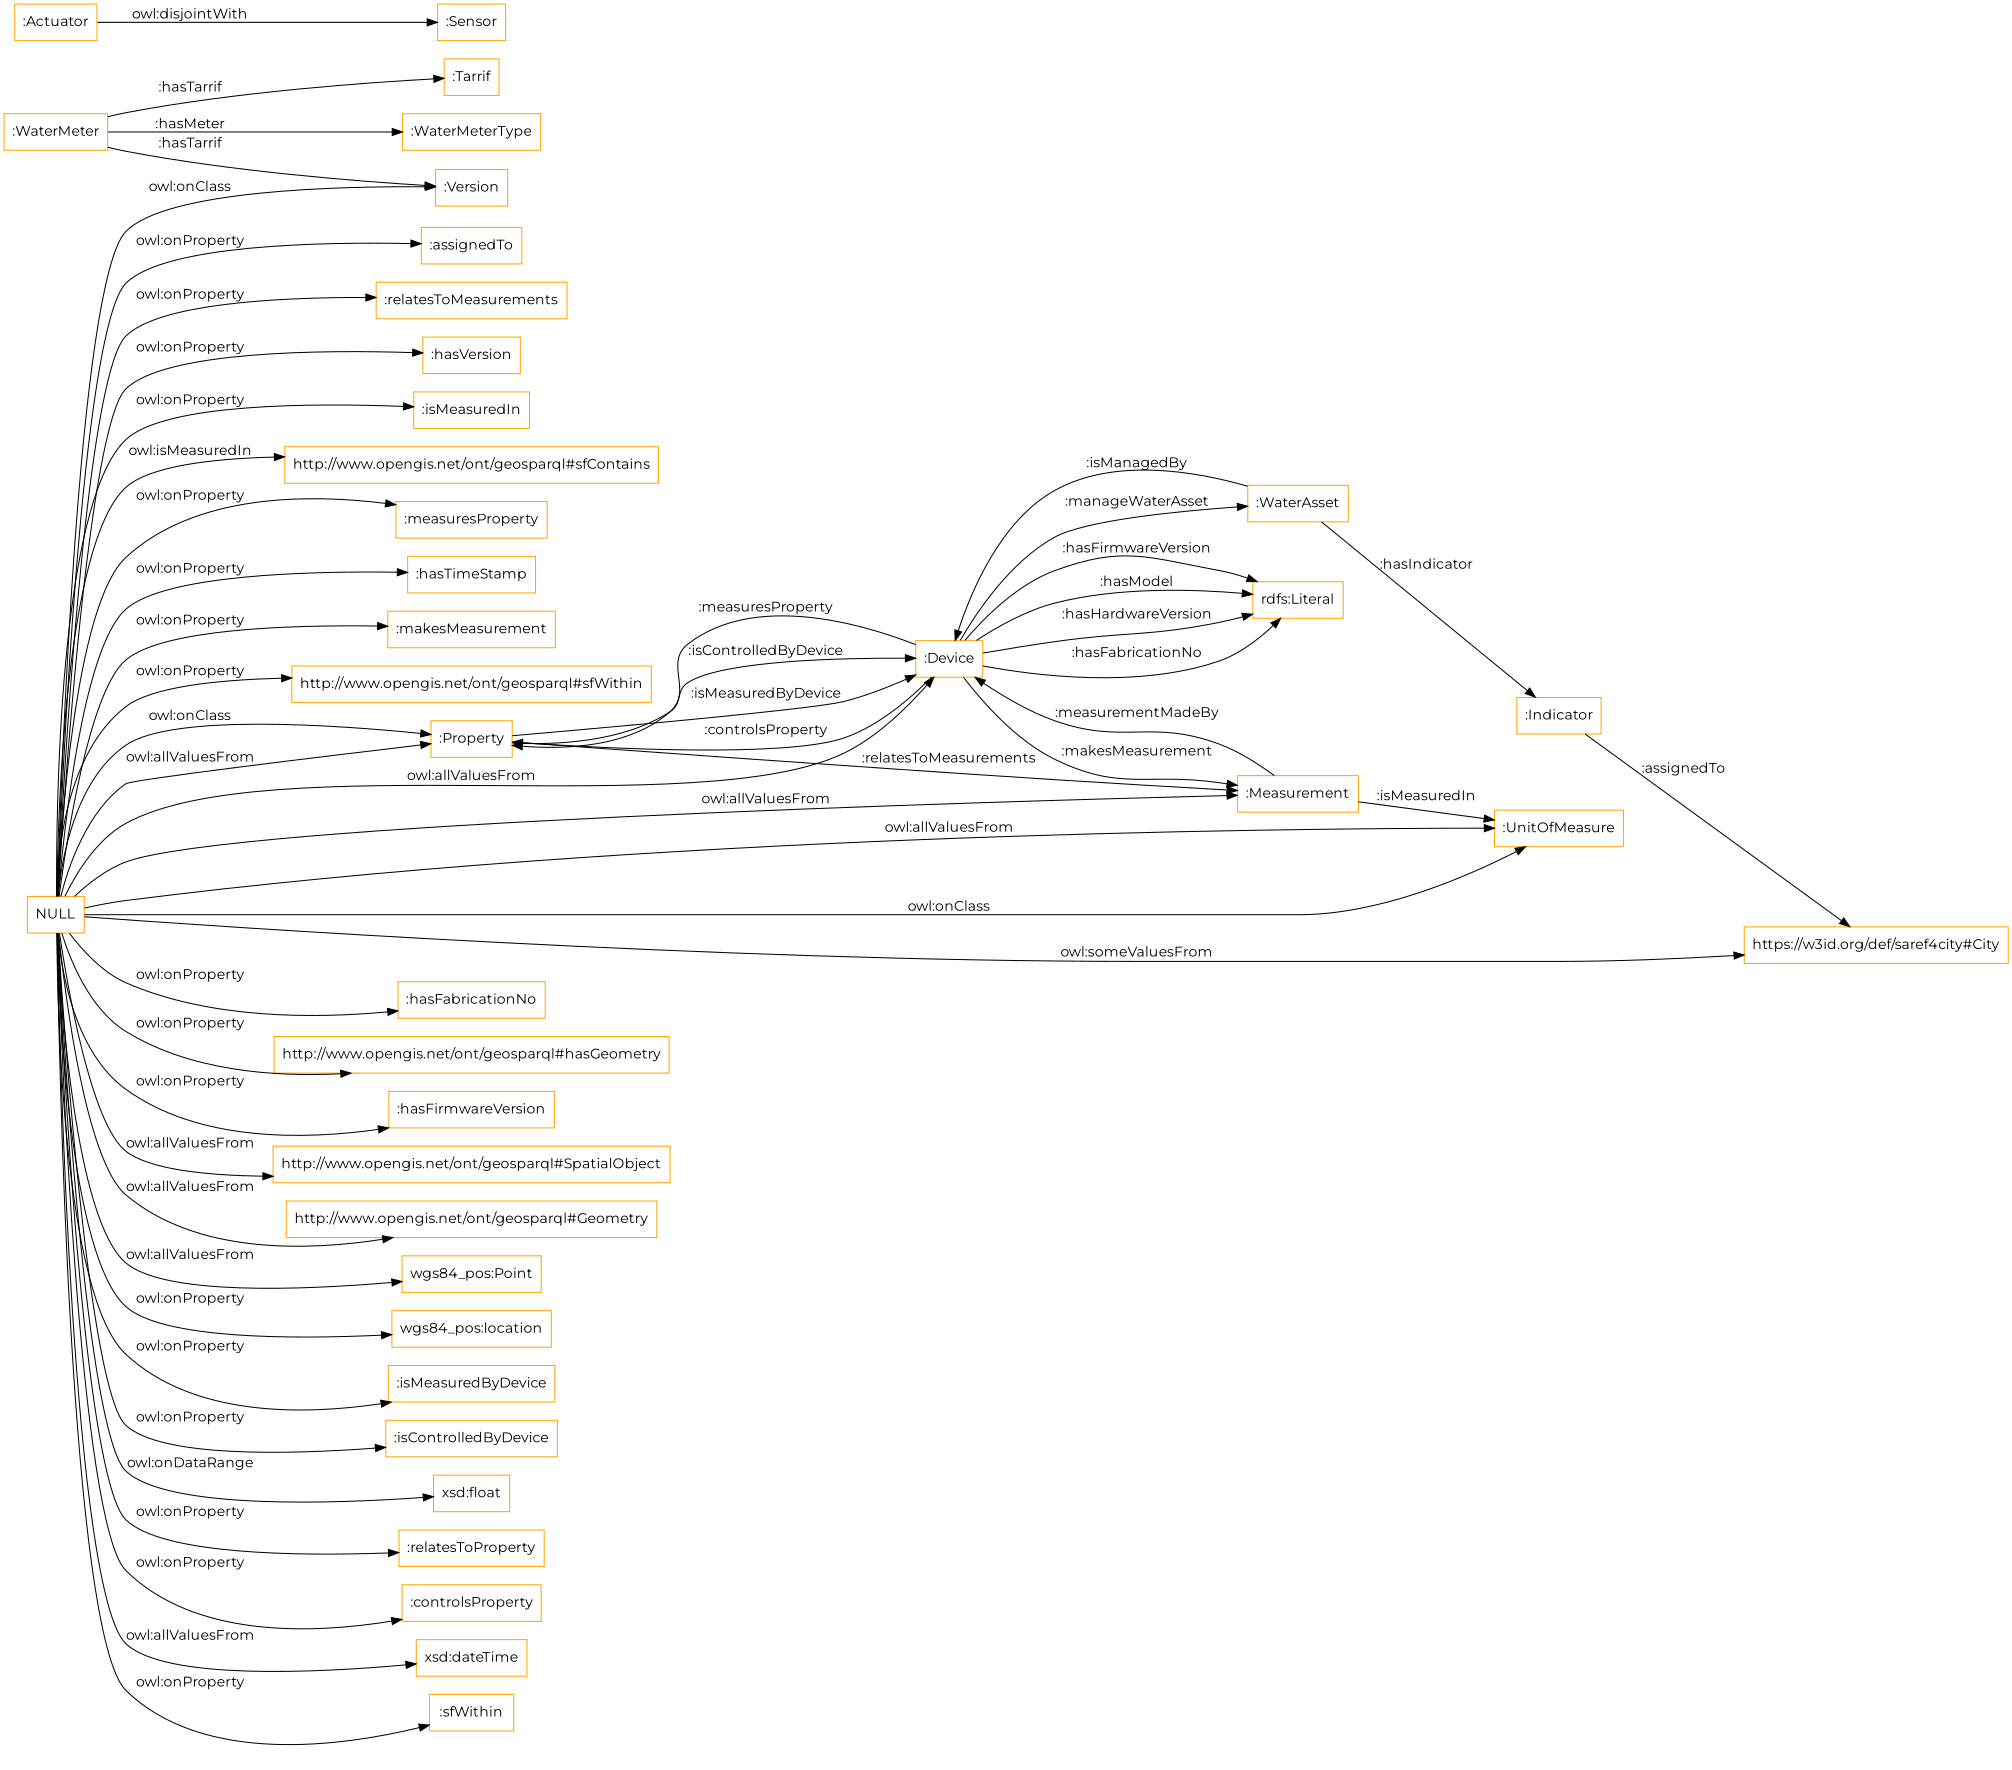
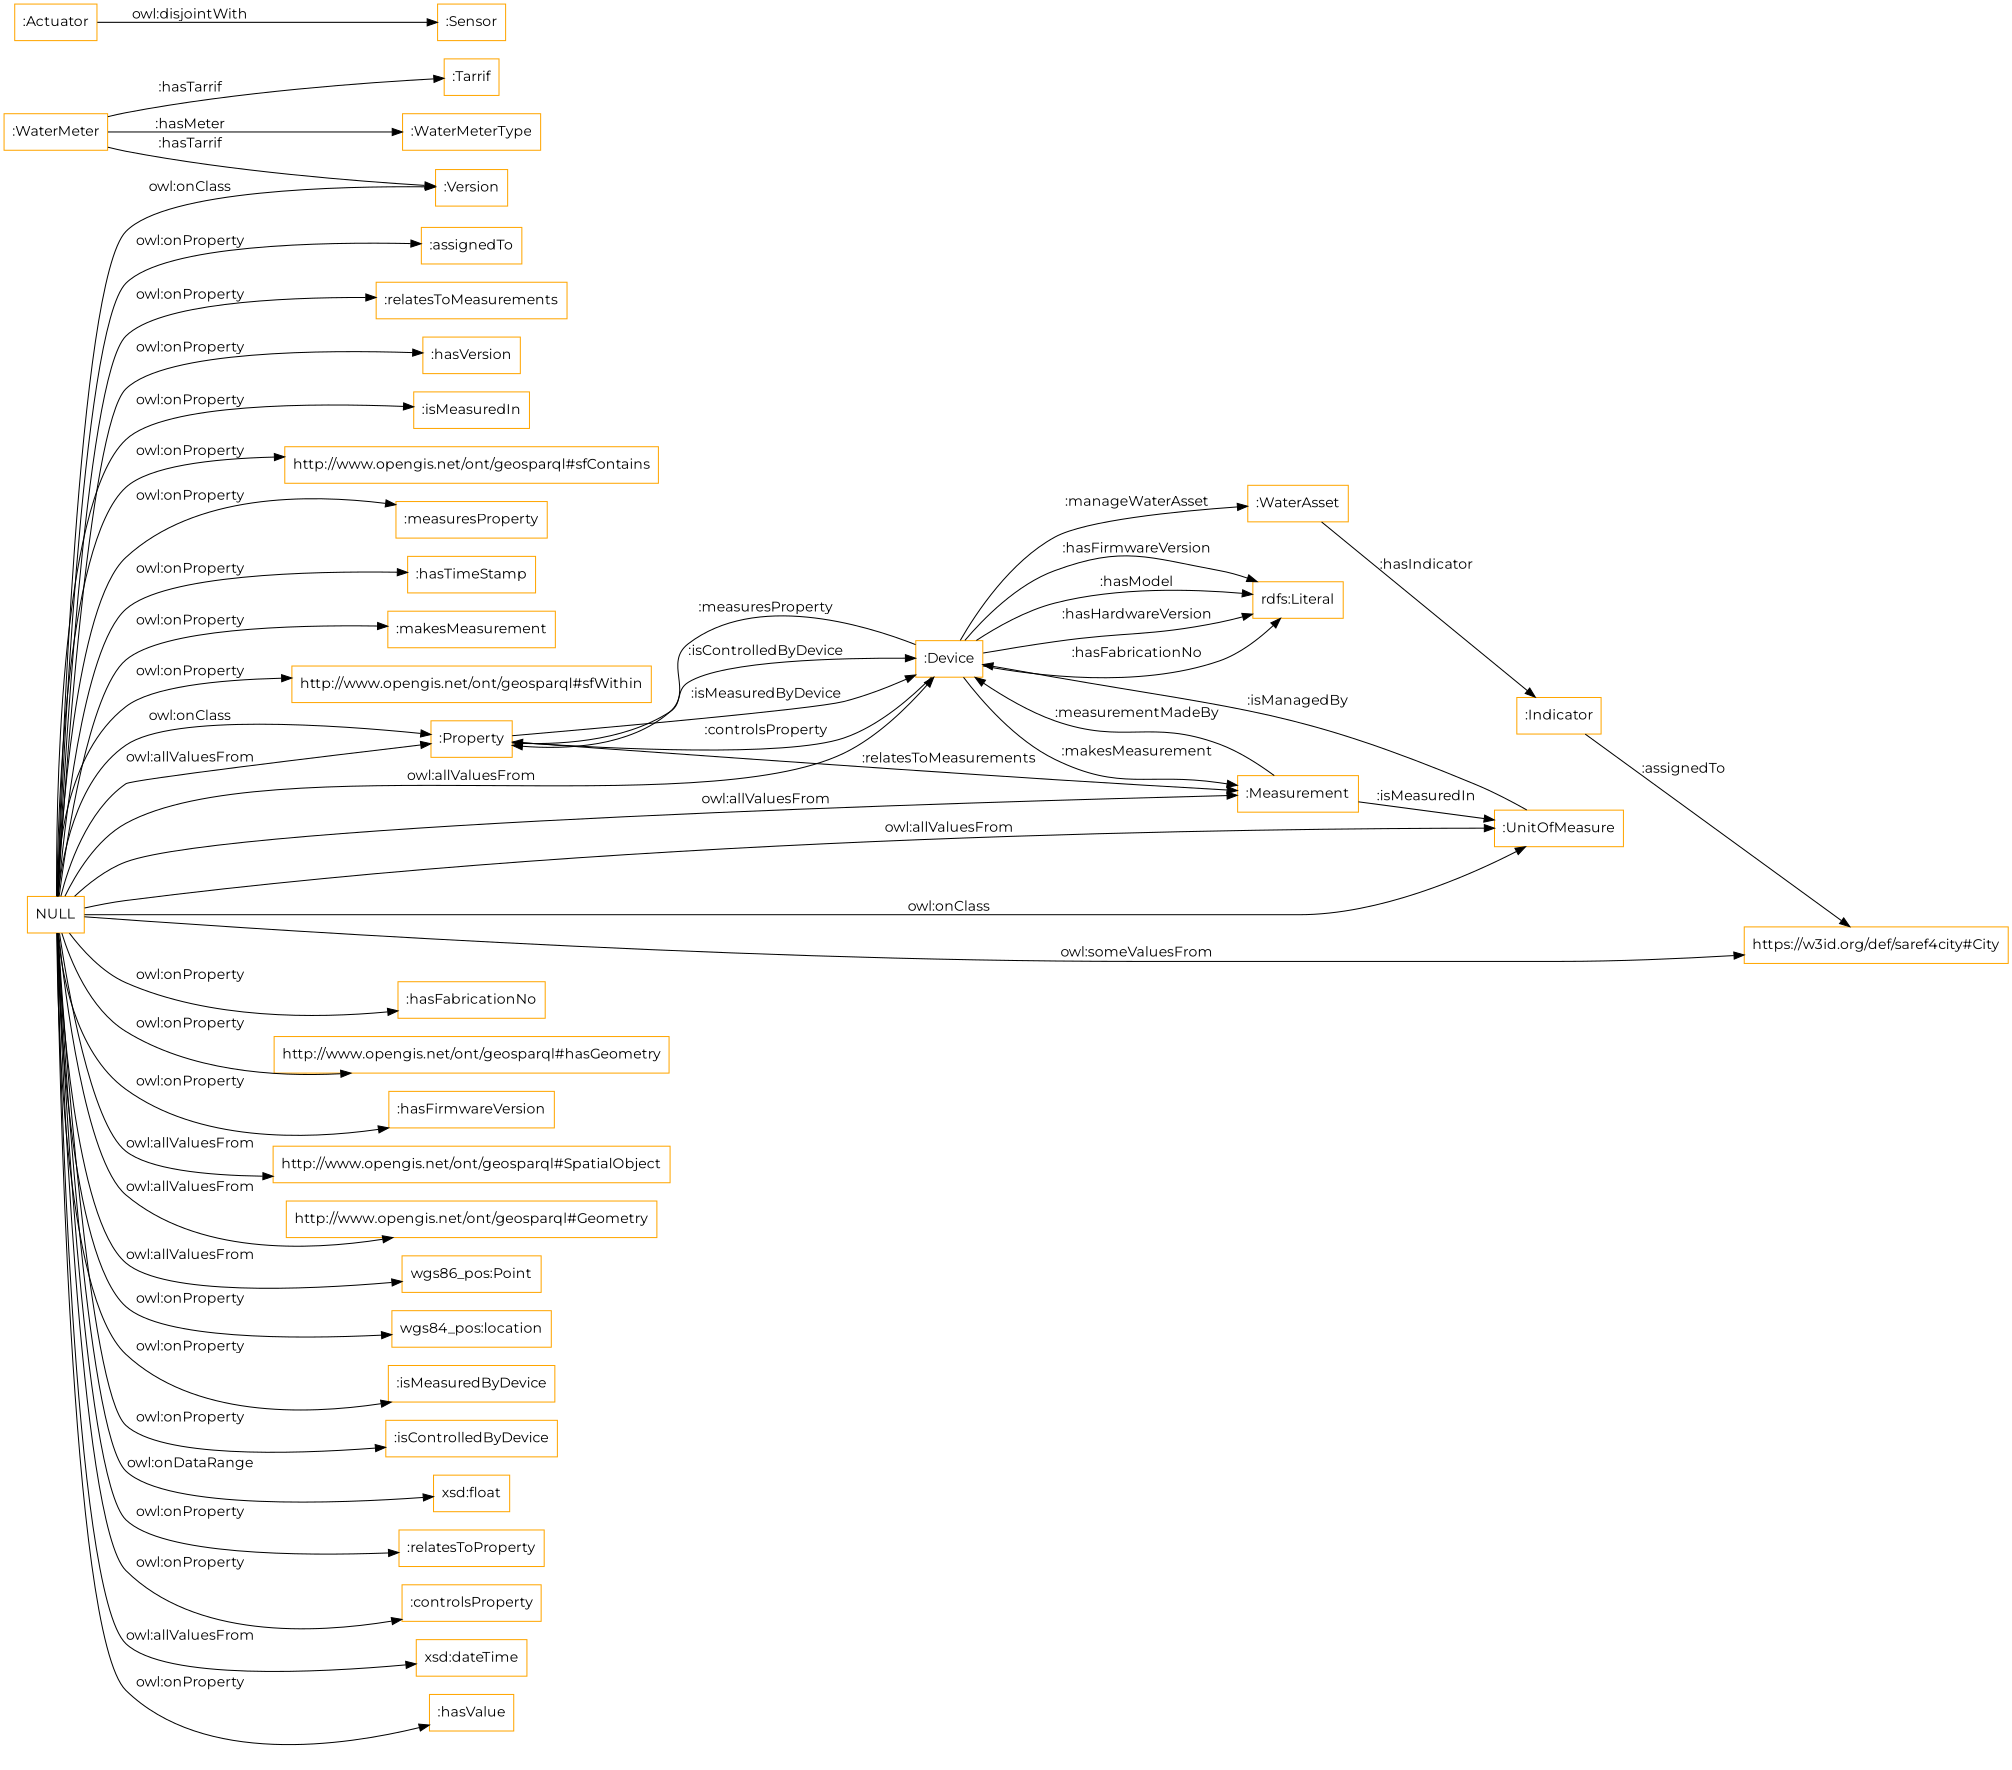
  digraph {
    fontname=Montserrat
    rankdir=LR
    node [color=orange fontname=Montserrat shape=rectangle]
    edge [fontname=Montserrat]
    ":Property"
    ":Device"
    ":Measurement"
    ":WaterAsset"
    "rdfs:Literal"
    ":UnitOfMeasure"
    ":Indicator"
    "https://w3id.org/def/saref4city#City"
    ":WaterMeter"
    ":Version"
    ":WaterMeterType"
    ":Tarrif"
    ":Actuator"
    ":Sensor"
    NULL
    "http://www.opengis.net/ont/geosparql#SpatialObject"
    "http://www.opengis.net/ont/geosparql#Geometry"
-   "wgs84_pos:Point"
+   "wgs84_pos:Point" [label="wgs86_pos:Point"]
    "wgs84_pos:location"
    ":isMeasuredByDevice"
    ":isControlledByDevice"
    "xsd:float"
    ":relatesToProperty"
    ":controlsProperty"
    "xsd:dateTime"
-   ":hasValue" [label=":sfWithin"]
+   ":hasValue"
    ":assignedTo"
    ":relatesToMeasurements"
    ":hasVersion"
    ":isMeasuredIn"
    "http://www.opengis.net/ont/geosparql#sfContains"
    ":measuresProperty"
    ":hasTimeStamp"
    ":makesMeasurement"
    "http://www.opengis.net/ont/geosparql#sfWithin"
    ":hasFabricationNo"
    "http://www.opengis.net/ont/geosparql#hasGeometry"
    ":hasFirmwareVersion"
    ":Property" -> ":Device" [label=":isControlledByDevice"]
    ":Property" -> ":Device" [label=":isMeasuredByDevice"]
    ":Property" -> ":Measurement" [label=":relatesToMeasurements"]
    ":Device" -> ":Property" [label=":controlsProperty"]
    ":Device" -> ":Property" [label=":measuresProperty"]
    ":Device" -> ":Measurement" [label=":makesMeasurement"]
    ":Device" -> ":WaterAsset" [label=":manageWaterAsset"]
    ":Device" -> "rdfs:Literal" [label=":hasModel"]
    ":Device" -> "rdfs:Literal" [label=":hasHardwareVersion"]
    ":Device" -> "rdfs:Literal" [label=":hasFabricationNo"]
    ":Device" -> "rdfs:Literal" [label=":hasFirmwareVersion"]
    ":Measurement" -> ":Device" [label=":measurementMadeBy"]
    ":Measurement" -> ":UnitOfMeasure" [label=":isMeasuredIn"]
-   ":WaterAsset" -> ":Device" [label=":isManagedBy"]
+   ":UnitOfMeasure" -> ":Device" [label=":isManagedBy"]
    ":WaterAsset" -> ":Indicator" [label=":hasIndicator"]
    ":Indicator" -> "https://w3id.org/def/saref4city#City" [label=":assignedTo"]
    ":WaterMeter" -> ":Version" [label=":hasTarrif"]
    ":WaterMeter" -> ":WaterMeterType" [label=":hasMeter"]
    ":WaterMeter" -> ":Tarrif" [label=":hasTarrif"]
    ":Actuator" -> ":Sensor" [label="owl:disjointWith"]
    NULL -> ":Property" [label="owl:onClass"]
    NULL -> ":Property" [label="owl:allValuesFrom"]
    NULL -> ":Device" [label="owl:allValuesFrom"]
    NULL -> ":Measurement" [label="owl:allValuesFrom"]
    NULL -> ":UnitOfMeasure" [label="owl:allValuesFrom"]
    NULL -> ":UnitOfMeasure" [label="owl:onClass"]
    NULL -> "https://w3id.org/def/saref4city#City" [label="owl:someValuesFrom"]
    NULL -> ":Version" [label="owl:onClass"]
    NULL -> "http://www.opengis.net/ont/geosparql#SpatialObject" [label="owl:allValuesFrom"]
    NULL -> "http://www.opengis.net/ont/geosparql#Geometry" [label="owl:allValuesFrom"]
    NULL -> "wgs84_pos:Point" [label="owl:allValuesFrom"]
    NULL -> "wgs84_pos:location" [label="owl:onProperty"]
    NULL -> ":isMeasuredByDevice" [label="owl:onProperty"]
    NULL -> ":isControlledByDevice" [label="owl:onProperty"]
    NULL -> "xsd:float" [label="owl:onDataRange"]
    NULL -> ":relatesToProperty" [label="owl:onProperty"]
    NULL -> ":controlsProperty" [label="owl:onProperty"]
    NULL -> "xsd:dateTime" [label="owl:allValuesFrom"]
    NULL -> ":hasValue" [label="owl:onProperty"]
    NULL -> ":assignedTo" [label="owl:onProperty"]
    NULL -> ":relatesToMeasurements" [label="owl:onProperty"]
    NULL -> ":hasVersion" [label="owl:onProperty"]
    NULL -> ":isMeasuredIn" [label="owl:onProperty"]
-   NULL -> "http://www.opengis.net/ont/geosparql#sfContains" [label="owl:isMeasuredIn"]
+   NULL -> "http://www.opengis.net/ont/geosparql#sfContains" [label="owl:onProperty"]
    NULL -> ":measuresProperty" [label="owl:onProperty"]
    NULL -> ":hasTimeStamp" [label="owl:onProperty"]
    NULL -> ":makesMeasurement" [label="owl:onProperty"]
    NULL -> "http://www.opengis.net/ont/geosparql#sfWithin" [label="owl:onProperty"]
    NULL -> ":hasFabricationNo" [label="owl:onProperty"]
    NULL -> "http://www.opengis.net/ont/geosparql#hasGeometry" [label="owl:onProperty"]
    NULL -> ":hasFirmwareVersion" [label="owl:onProperty"]
  }
